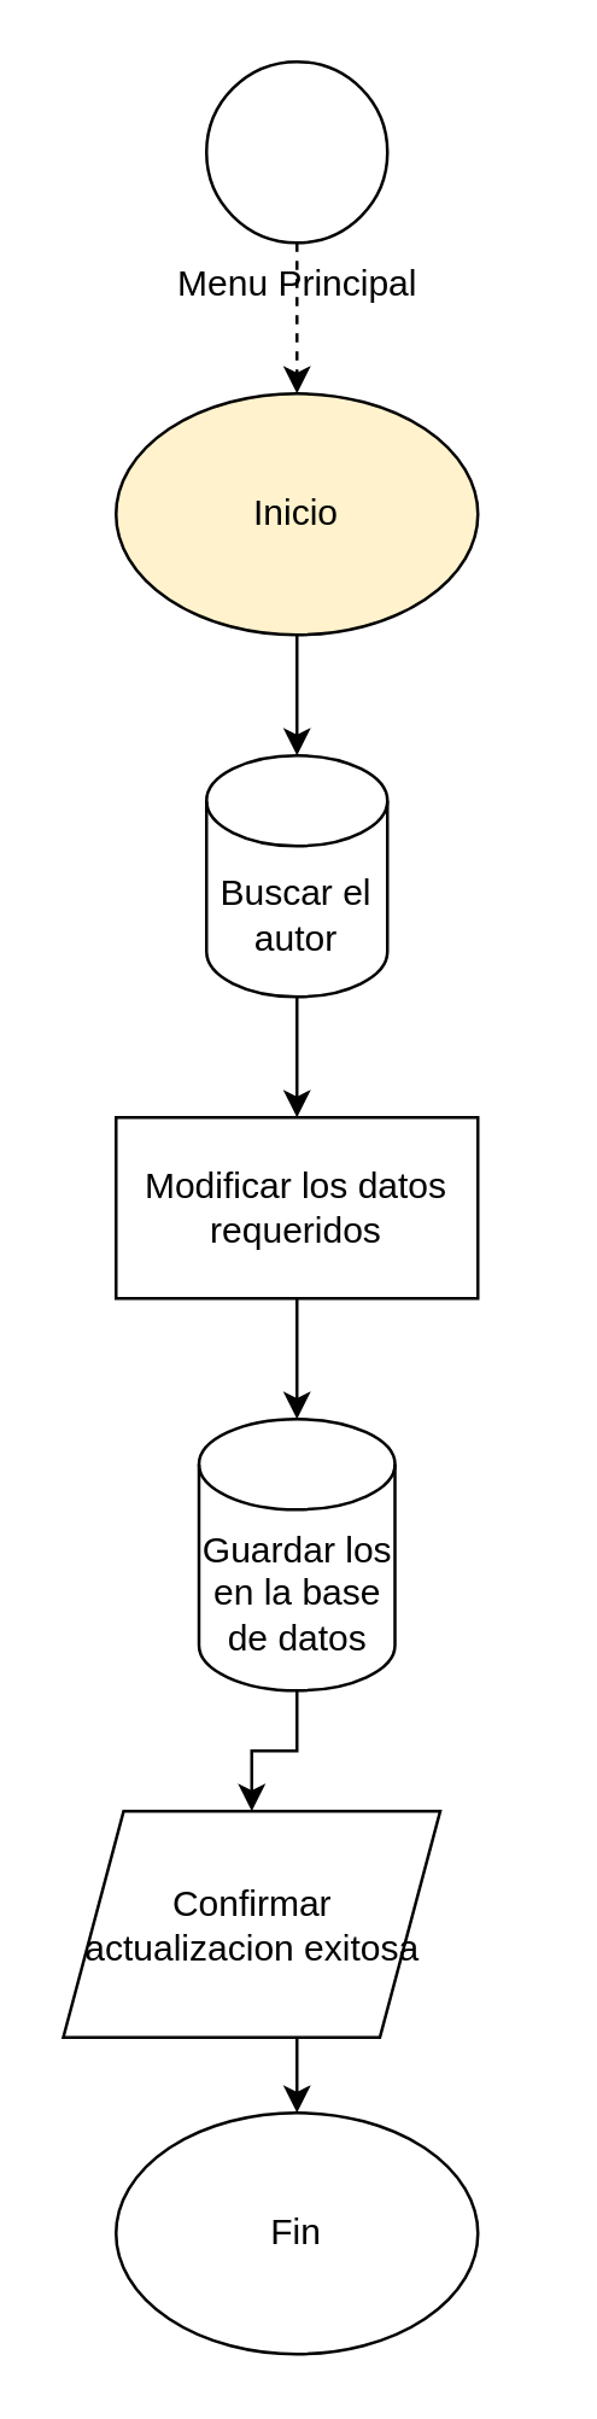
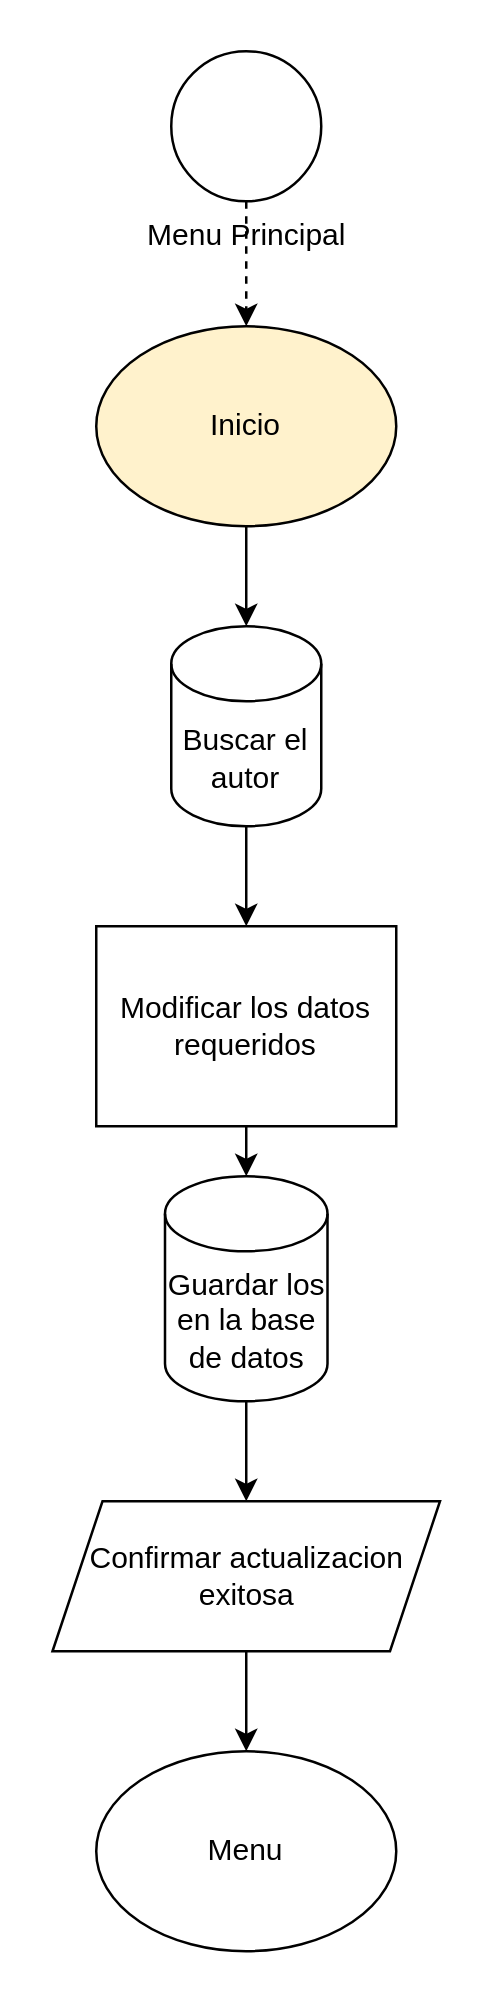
  <mxCell id="0" />
  <mxCell id="1" parent="0" />
  <mxCell id="2" value="Inicio" style="ellipse;whiteSpace=wrap;html=1;fillColor=#fff2cc;" vertex="1" parent="1"><mxGeometry x="38" y="130" width="120" height="80" as="geometry" /></mxCell>
- <mxCell id="3" value="Fin" style="ellipse;whiteSpace=wrap;html=1;" vertex="1" parent="1"><mxGeometry x="38" y="700" width="120" height="80" as="geometry" /></mxCell>
+ <mxCell id="3" value="Menu" style="ellipse;whiteSpace=wrap;html=1;" vertex="1" parent="1"><mxGeometry x="38" y="700" width="120" height="80" as="geometry" /></mxCell>
  <mxCell id="4" style="edgeStyle=orthogonalEdgeStyle;rounded=0;orthogonalLoop=1;jettySize=auto;html=1;exitX=0.5;exitY=1;exitDx=0;exitDy=0;exitPerimeter=0;entryX=0.5;entryY=0;entryDx=0;entryDy=0;" edge="1" parent="1" source="5" target="10"><mxGeometry relative="1" as="geometry" /></mxCell>
  <mxCell id="5" value="Guardar los en la base de datos" style="shape=cylinder3;whiteSpace=wrap;html=1;boundedLbl=1;backgroundOutline=1;size=15;" vertex="1" parent="1"><mxGeometry x="65.5" y="470" width="65" height="90" as="geometry" /></mxCell>
  <mxCell id="6" style="edgeStyle=orthogonalEdgeStyle;rounded=0;orthogonalLoop=1;jettySize=auto;html=1;exitX=0.5;exitY=1;exitDx=0;exitDy=0;exitPerimeter=0;entryX=0.5;entryY=0;entryDx=0;entryDy=0;" edge="1" parent="1" source="7" target="8"><mxGeometry relative="1" as="geometry" /></mxCell>
  <mxCell id="7" value="Buscar el autor" style="shape=cylinder3;whiteSpace=wrap;html=1;boundedLbl=1;backgroundOutline=1;size=15;" vertex="1" parent="1"><mxGeometry x="68" y="250" width="60" height="80" as="geometry" /></mxCell>
- <mxCell id="8" value="Modificar los datos requeridos" style="rounded=0;whiteSpace=wrap;html=1;" vertex="1" parent="1"><mxGeometry x="38" y="370" width="120" height="60" as="geometry" /></mxCell>
+ <mxCell id="8" value="Modificar los datos requeridos" style="rounded=0;whiteSpace=wrap;html=1;" vertex="1" parent="1"><mxGeometry x="38" y="370" width="120" height="80" as="geometry" /></mxCell>
  <mxCell id="9" style="edgeStyle=orthogonalEdgeStyle;rounded=0;orthogonalLoop=1;jettySize=auto;html=1;exitX=0.5;exitY=1;exitDx=0;exitDy=0;entryX=0.5;entryY=0;entryDx=0;entryDy=0;" edge="1" parent="1" source="10" target="3"><mxGeometry relative="1" as="geometry" /></mxCell>
- <mxCell id="10" value="Confirmar actualizacion exitosa" style="shape=parallelogram;perimeter=parallelogramPerimeter;whiteSpace=wrap;html=1;fixedSize=1;" vertex="1" parent="1"><mxGeometry x="20.5" y="600" width="125" height="75" as="geometry" /></mxCell>
+ <mxCell id="10" value="Confirmar actualizacion exitosa" style="shape=parallelogram;perimeter=parallelogramPerimeter;whiteSpace=wrap;html=1;fixedSize=1;" vertex="1" parent="1"><mxGeometry x="20.5" y="600" width="155" height="60" as="geometry" /></mxCell>
  <mxCell id="11" style="edgeStyle=orthogonalEdgeStyle;rounded=0;orthogonalLoop=1;jettySize=auto;html=1;exitX=0.5;exitY=1;exitDx=0;exitDy=0;exitPerimeter=0;entryX=0.5;entryY=0;entryDx=0;entryDy=0;dashed=1;" edge="1" parent="1" source="12" target="2"><mxGeometry relative="1" as="geometry" /></mxCell>
  <mxCell id="12" value="Menu Principal" style="verticalLabelPosition=bottom;verticalAlign=top;html=1;shape=mxgraph.flowchart.on-page_reference;" vertex="1" parent="1"><mxGeometry x="68" y="20" width="60" height="60" as="geometry" /></mxCell>
  <mxCell id="13" style="edgeStyle=orthogonalEdgeStyle;rounded=0;orthogonalLoop=1;jettySize=auto;html=1;exitX=0.5;exitY=1;exitDx=0;exitDy=0;entryX=0.5;entryY=0;entryDx=0;entryDy=0;entryPerimeter=0;" edge="1" parent="1" source="2" target="7"><mxGeometry relative="1" as="geometry" /></mxCell>
  <mxCell id="14" style="edgeStyle=orthogonalEdgeStyle;rounded=0;orthogonalLoop=1;jettySize=auto;html=1;exitX=0.5;exitY=1;exitDx=0;exitDy=0;entryX=0.5;entryY=0;entryDx=0;entryDy=0;entryPerimeter=0;" edge="1" parent="1" source="8" target="5"><mxGeometry relative="1" as="geometry" /></mxCell>
